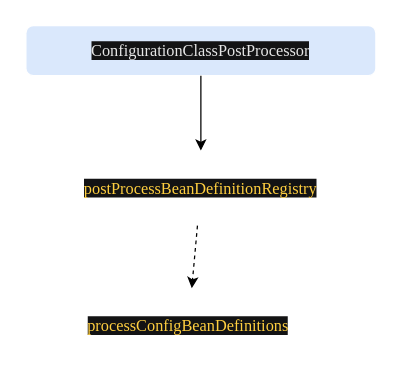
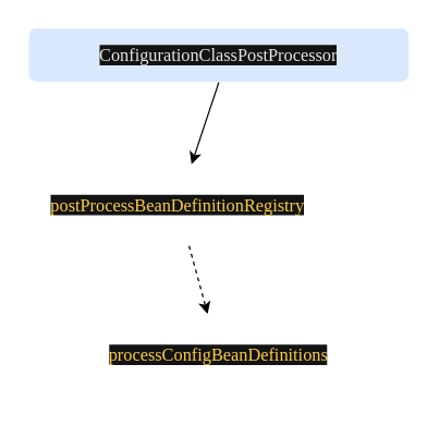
  <mxCell id="0" />
  <mxCell id="1" parent="0" />
  <mxCell id="2" value="&lt;pre style=&quot;background-color: rgb(19 , 19 , 20)&quot;&gt;&lt;pre&gt;&lt;font face=&quot;consolas&quot;&gt;&lt;span style=&quot;font-size: 13.067px&quot;&gt;&lt;font color=&quot;#e6e6e6&quot;&gt;ConfigurationClassPostProcessor&lt;/font&gt;&lt;/span&gt;&lt;span style=&quot;color: rgb(235 , 235 , 235) ; font-size: 9.8pt&quot;&gt;&lt;br&gt;&lt;/span&gt;&lt;/font&gt;&lt;/pre&gt;&lt;/pre&gt;" style="rounded=1;whiteSpace=wrap;html=1;fontSize=12;glass=0;strokeWidth=1;shadow=0;fillColor=#dae8fc;strokeColor=#FFFFFF;" parent="1" vertex="1"><mxGeometry x="20" y="20" width="280" height="40" as="geometry" /></mxCell>
- <mxCell id="3" value="&lt;pre style=&quot;background-color: #131314 ; color: #ebebeb ; font-family: &amp;#34;consolas&amp;#34; ; font-size: 9.8pt&quot;&gt;&lt;span style=&quot;color: #ffcf40&quot;&gt;processConfigBeanDefinitions&lt;/span&gt;&lt;/pre&gt;" style="rounded=0;whiteSpace=wrap;html=1;strokeColor=#FFFFFF;" vertex="1" parent="1"><mxGeometry x="25" y="230" width="250" height="60" as="geometry" /></mxCell>
- <mxCell id="4" value="&lt;pre style=&quot;background-color: rgb(19 , 19 , 20) ; color: rgb(235 , 235 , 235) ; font-family: &amp;#34;consolas&amp;#34; ; font-size: 9.8pt&quot;&gt;&lt;span style=&quot;color: rgb(255 , 207 , 64)&quot;&gt;postProcessBeanDefinitionRegistry&lt;/span&gt;&lt;/pre&gt;" style="rounded=0;whiteSpace=wrap;html=1;strokeColor=#FFFFFF;" vertex="1" parent="1"><mxGeometry x="50" y="120" width="220" height="60" as="geometry" /></mxCell>
+ <mxCell id="3" value="&lt;pre style=&quot;background-color: #131314 ; color: #ebebeb ; font-family: &amp;#34;consolas&amp;#34; ; font-size: 9.8pt&quot;&gt;&lt;span style=&quot;color: #ffcf40&quot;&gt;processConfigBeanDefinitions&lt;/span&gt;&lt;/pre&gt;" style="rounded=0;whiteSpace=wrap;html=1;strokeColor=#FFFFFF;" vertex="1" parent="1"><mxGeometry x="35" y="230" width="250" height="60" as="geometry" /></mxCell>
+ <mxCell id="4" value="&lt;pre style=&quot;background-color: rgb(19 , 19 , 20) ; color: rgb(235 , 235 , 235) ; font-family: &amp;#34;consolas&amp;#34; ; font-size: 9.8pt&quot;&gt;&lt;span style=&quot;color: rgb(255 , 207 , 64)&quot;&gt;postProcessBeanDefinitionRegistry&lt;/span&gt;&lt;/pre&gt;" style="rounded=0;whiteSpace=wrap;html=1;strokeColor=#FFFFFF;" vertex="1" parent="1"><mxGeometry x="20" y="120" width="220" height="60" as="geometry" /></mxCell>
  <mxCell id="5" value="" style="endArrow=classic;html=1;exitX=0.5;exitY=1;exitDx=0;exitDy=0;" edge="1" parent="1" source="2" target="4"><mxGeometry width="50" height="50" relative="1" as="geometry"><mxPoint x="250" y="280" as="sourcePoint" /><mxPoint x="300" y="230" as="targetPoint" /></mxGeometry></mxCell>
  <mxCell id="6" value="" style="endArrow=classic;html=1;dashed=1;" edge="1" parent="1" source="4" target="3"><mxGeometry width="50" height="50" relative="1" as="geometry"><mxPoint x="250" y="280" as="sourcePoint" /><mxPoint x="300" y="230" as="targetPoint" /></mxGeometry></mxCell>
